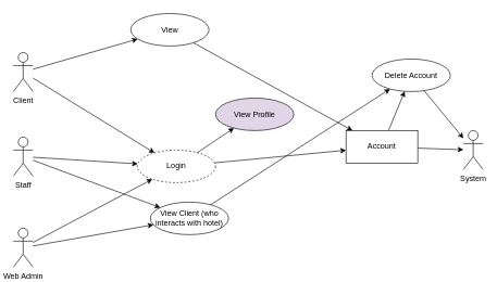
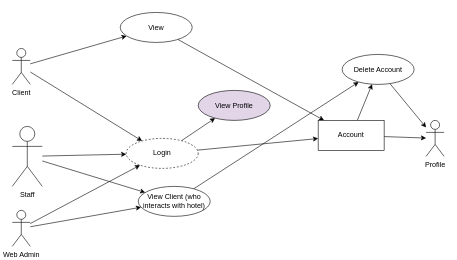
  <mxCell id="0" />
  <mxCell id="1" parent="0" />
  <mxCell id="2" style="edgeStyle=none;html=1;" edge="1" parent="1" source="4" target="14"><mxGeometry relative="1" as="geometry" /></mxCell>
  <mxCell id="3" style="edgeStyle=none;html=1;" edge="1" parent="1" source="4" target="16"><mxGeometry relative="1" as="geometry" /></mxCell>
  <mxCell id="4" value="Client" style="shape=umlActor;html=1;verticalLabelPosition=bottom;verticalAlign=top;align=center;" vertex="1" parent="1"><mxGeometry x="20" y="80" width="30" height="60" as="geometry" /></mxCell>
  <mxCell id="5" style="edgeStyle=none;html=1;" edge="1" parent="1" source="7" target="14"><mxGeometry relative="1" as="geometry" /></mxCell>
  <mxCell id="6" style="edgeStyle=none;html=1;" edge="1" parent="1" source="7" target="19"><mxGeometry relative="1" as="geometry" /></mxCell>
- <mxCell id="7" value="Staff" style="shape=umlActor;html=1;verticalLabelPosition=bottom;verticalAlign=top;align=center;" vertex="1" parent="1"><mxGeometry x="20" y="210" width="30" height="60" as="geometry" /></mxCell>
+ <mxCell id="7" value="Staff" style="shape=umlActor;html=1;verticalLabelPosition=bottom;verticalAlign=top;align=center;" vertex="1" parent="1"><mxGeometry x="20" y="210" width="50" height="100" as="geometry" /></mxCell>
  <mxCell id="8" style="edgeStyle=none;html=1;" edge="1" parent="1" source="10" target="14"><mxGeometry relative="1" as="geometry" /></mxCell>
  <mxCell id="9" style="edgeStyle=none;html=1;" edge="1" parent="1" source="10" target="19"><mxGeometry relative="1" as="geometry" /></mxCell>
  <mxCell id="10" value="Web Admin" style="shape=umlActor;html=1;verticalLabelPosition=bottom;verticalAlign=top;align=center;" vertex="1" parent="1"><mxGeometry x="20" y="350" width="30" height="60" as="geometry" /></mxCell>
- <mxCell id="11" value="System" style="shape=umlActor;html=1;verticalLabelPosition=bottom;verticalAlign=top;align=center;" vertex="1" parent="1"><mxGeometry x="710" y="200" width="30" height="60" as="geometry" /></mxCell>
+ <mxCell id="11" value="Profile" style="shape=umlActor;html=1;verticalLabelPosition=bottom;verticalAlign=top;align=center;" vertex="1" parent="1"><mxGeometry x="710" y="200" width="30" height="60" as="geometry" /></mxCell>
  <mxCell id="12" style="edgeStyle=none;html=1;" edge="1" parent="1" source="14" target="22"><mxGeometry relative="1" as="geometry" /></mxCell>
  <mxCell id="13" style="edgeStyle=none;html=1;" edge="1" parent="1" source="14" target="17"><mxGeometry relative="1" as="geometry"><mxPoint x="350" y="180" as="targetPoint" /></mxGeometry></mxCell>
  <mxCell id="14" value="Login" style="ellipse;whiteSpace=wrap;html=1;dashed=1;" vertex="1" parent="1"><mxGeometry x="210" y="230" width="120" height="50" as="geometry" /></mxCell>
  <mxCell id="15" style="edgeStyle=none;html=1;" edge="1" parent="1" source="16" target="22"><mxGeometry relative="1" as="geometry" /></mxCell>
  <mxCell id="16" value="View" style="ellipse;whiteSpace=wrap;html=1;" vertex="1" parent="1"><mxGeometry x="200" y="20" width="120" height="50" as="geometry" /></mxCell>
  <mxCell id="17" value="View Profile" style="ellipse;whiteSpace=wrap;html=1;fillColor=#e1d5e7;" vertex="1" parent="1"><mxGeometry x="330" y="150" width="120" height="50" as="geometry" /></mxCell>
  <mxCell id="18" style="edgeStyle=none;html=1;" edge="1" parent="1" source="19" target="24"><mxGeometry relative="1" as="geometry" /></mxCell>
  <mxCell id="19" value="View Client (who interacts with hotel)" style="ellipse;whiteSpace=wrap;html=1;" vertex="1" parent="1"><mxGeometry x="230" y="310" width="120" height="50" as="geometry" /></mxCell>
  <mxCell id="20" style="edgeStyle=none;html=1;" edge="1" parent="1" source="22" target="11"><mxGeometry relative="1" as="geometry" /></mxCell>
  <mxCell id="21" style="edgeStyle=none;html=1;" edge="1" parent="1" source="22" target="24"><mxGeometry relative="1" as="geometry" /></mxCell>
  <mxCell id="22" value="Account" style="whiteSpace=wrap;html=1;" vertex="1" parent="1"><mxGeometry x="530" y="200" width="110" height="50" as="geometry" /></mxCell>
  <mxCell id="23" style="edgeStyle=none;html=1;" edge="1" parent="1" source="24" target="11"><mxGeometry relative="1" as="geometry" /></mxCell>
  <mxCell id="24" value="Delete Account" style="ellipse;whiteSpace=wrap;html=1;" vertex="1" parent="1"><mxGeometry x="570" y="90" width="120" height="50" as="geometry" /></mxCell>
